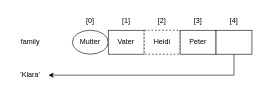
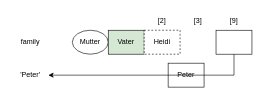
  <mxCell id="0" />
  <mxCell id="1" parent="0" />
  <mxCell id="2" value="Mutter" style="ellipse;whiteSpace=wrap;html=1;" vertex="1" parent="1"><mxGeometry x="120" y="50" width="60" height="40" as="geometry" /></mxCell>
- <mxCell id="3" value="[0]" style="text;html=1;strokeColor=none;fillColor=none;align=center;verticalAlign=middle;whiteSpace=wrap;rounded=0;" vertex="1" parent="1"><mxGeometry x="120" y="20" width="60" height="30" as="geometry" /></mxCell>
- <mxCell id="4" value="Vater" style="rounded=0;whiteSpace=wrap;html=1;" vertex="1" parent="1"><mxGeometry x="180" y="50" width="60" height="40" as="geometry" /></mxCell>
- <mxCell id="5" value="[1]" style="text;html=1;strokeColor=none;fillColor=none;align=center;verticalAlign=middle;whiteSpace=wrap;rounded=0;" vertex="1" parent="1"><mxGeometry x="180" y="20" width="60" height="30" as="geometry" /></mxCell>
+ <mxCell id="4" value="Vater" style="rounded=0;whiteSpace=wrap;html=1;fillColor=#d5e8d4;" vertex="1" parent="1"><mxGeometry x="180" y="50" width="60" height="40" as="geometry" /></mxCell>
  <mxCell id="6" value="Heidi" style="rounded=0;whiteSpace=wrap;html=1;dashed=1;" vertex="1" parent="1"><mxGeometry x="240" y="50" width="60" height="40" as="geometry" /></mxCell>
  <mxCell id="7" value="[2]" style="text;html=1;strokeColor=none;fillColor=none;align=center;verticalAlign=middle;whiteSpace=wrap;rounded=0;fontColor=#000000;" vertex="1" parent="1"><mxGeometry x="240" y="20" width="60" height="30" as="geometry" /></mxCell>
- <mxCell id="8" value="Peter" style="rounded=0;whiteSpace=wrap;html=1;" vertex="1" parent="1"><mxGeometry x="300" y="50" width="60" height="40" as="geometry" /></mxCell>
+ <mxCell id="8" value="Peter" style="rounded=0;whiteSpace=wrap;html=1;" vertex="1" parent="1"><mxGeometry x="280" y="105" width="60" height="40" as="geometry" /></mxCell>
  <mxCell id="9" value="[3]" style="text;html=1;strokeColor=none;fillColor=none;align=center;verticalAlign=middle;whiteSpace=wrap;rounded=0;" vertex="1" parent="1"><mxGeometry x="300" y="20" width="60" height="30" as="geometry" /></mxCell>
  <mxCell id="10" value="family" style="text;html=1;strokeColor=none;fillColor=none;align=center;verticalAlign=middle;whiteSpace=wrap;rounded=0;" vertex="1" parent="1"><mxGeometry x="20" y="55" width="60" height="30" as="geometry" /></mxCell>
  <mxCell id="11" value="" style="rounded=0;whiteSpace=wrap;html=1;" vertex="1" parent="1"><mxGeometry x="360" y="50" width="60" height="40" as="geometry" /></mxCell>
- <mxCell id="12" value="[4]" style="text;html=1;strokeColor=none;fillColor=none;align=center;verticalAlign=middle;whiteSpace=wrap;rounded=0;" vertex="1" parent="1"><mxGeometry x="360" y="20" width="60" height="30" as="geometry" /></mxCell>
+ <mxCell id="12" value="[9]" style="text;html=1;strokeColor=none;fillColor=none;align=center;verticalAlign=middle;whiteSpace=wrap;rounded=0;" vertex="1" parent="1"><mxGeometry x="360" y="20" width="60" height="30" as="geometry" /></mxCell>
  <mxCell id="13" style="edgeStyle=orthogonalEdgeStyle;rounded=0;orthogonalLoop=1;jettySize=auto;html=1;exitX=0.5;exitY=1;exitDx=0;exitDy=0;" edge="1" parent="1" source="11" target="14"><mxGeometry relative="1" as="geometry"><Array as="points"><mxPoint x="390" y="125" /></Array></mxGeometry></mxCell>
- <mxCell id="14" value="'Klara'" style="text;html=1;strokeColor=none;fillColor=none;align=center;verticalAlign=middle;whiteSpace=wrap;rounded=0;" vertex="1" parent="1"><mxGeometry x="20" y="110" width="60" height="30" as="geometry" /></mxCell>
+ <mxCell id="14" value="'Peter'" style="text;html=1;strokeColor=none;fillColor=none;align=center;verticalAlign=middle;whiteSpace=wrap;rounded=0;" vertex="1" parent="1"><mxGeometry x="20" y="110" width="60" height="30" as="geometry" /></mxCell>
